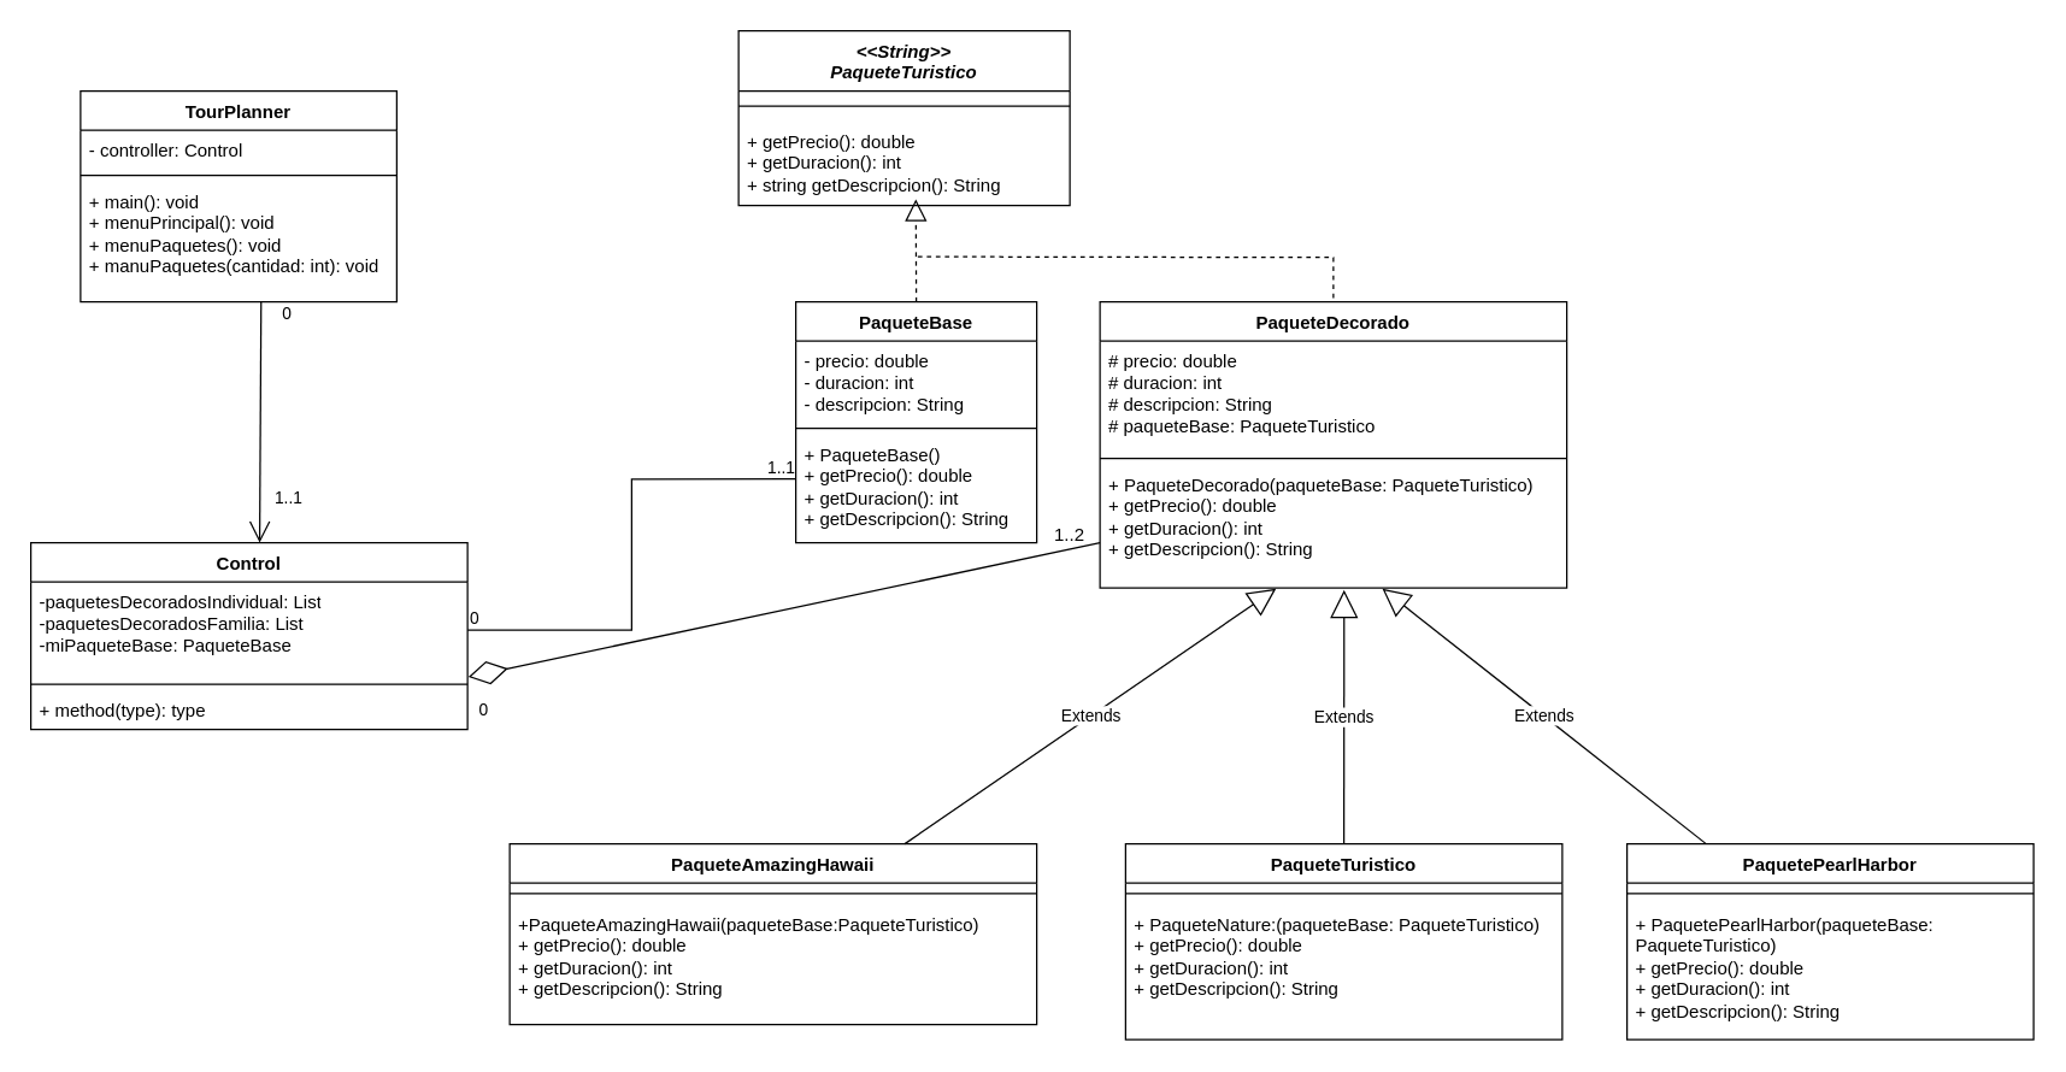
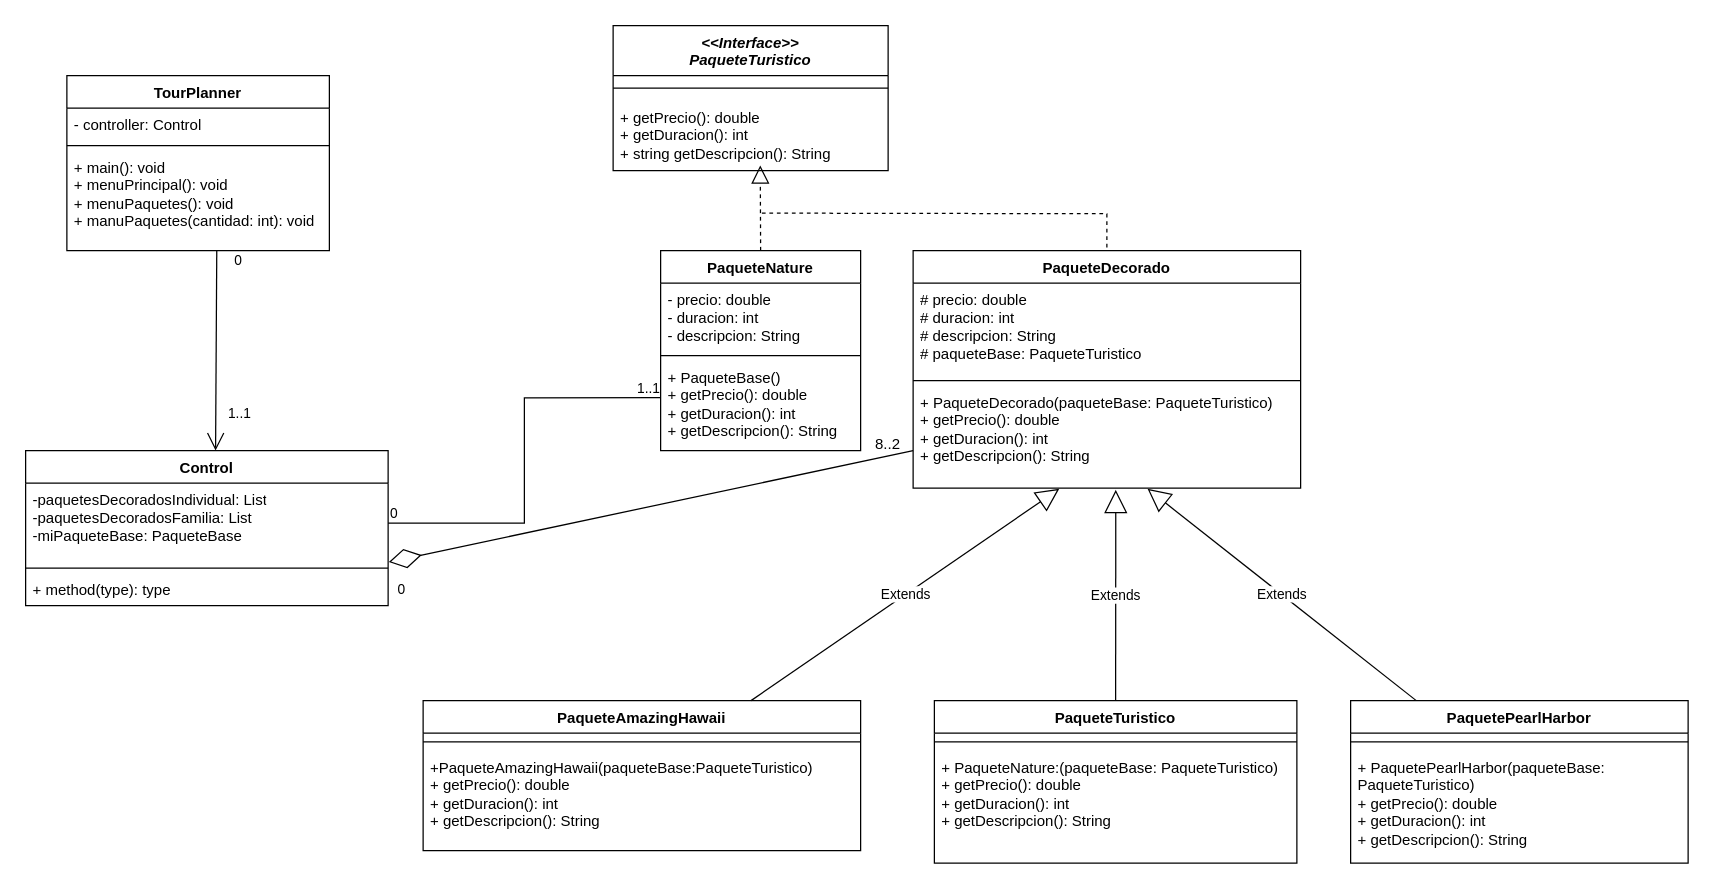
  <mxCell id="0" />
  <mxCell id="1" parent="0" />
  <mxCell id="2" value="PaqueteDecorado" style="swimlane;fontStyle=1;align=center;verticalAlign=top;childLayout=stackLayout;horizontal=1;startSize=26;horizontalStack=0;resizeParent=1;resizeParentMax=0;resizeLast=0;collapsible=1;marginBottom=0;whiteSpace=wrap;html=1;" vertex="1" parent="1"><mxGeometry x="730" y="200" width="310" height="190" as="geometry" /></mxCell>
  <mxCell id="3" value="# precio: double&lt;br&gt;# duracion: int&lt;br&gt;# descripcion: String&lt;br&gt;# paqueteBase: PaqueteTuristico" style="text;strokeColor=none;fillColor=none;align=left;verticalAlign=top;spacingLeft=4;spacingRight=4;overflow=hidden;rotatable=0;points=[[0,0.5],[1,0.5]];portConstraint=eastwest;whiteSpace=wrap;html=1;" vertex="1" parent="2"><mxGeometry y="26" width="310" height="74" as="geometry" /></mxCell>
  <mxCell id="4" value="" style="line;strokeWidth=1;fillColor=none;align=left;verticalAlign=middle;spacingTop=-1;spacingLeft=3;spacingRight=3;rotatable=0;labelPosition=right;points=[];portConstraint=eastwest;strokeColor=inherit;" vertex="1" parent="2"><mxGeometry y="100" width="310" height="8" as="geometry" /></mxCell>
  <mxCell id="5" value="+ PaqueteDecorado(paqueteBase: PaqueteTuristico)&lt;br&gt;+ getPrecio(): double&lt;br&gt;+ getDuracion(): int&lt;br&gt;+ getDescripcion(): String" style="text;strokeColor=none;fillColor=none;align=left;verticalAlign=top;spacingLeft=4;spacingRight=4;overflow=hidden;rotatable=0;points=[[0,0.5],[1,0.5]];portConstraint=eastwest;whiteSpace=wrap;html=1;" vertex="1" parent="2"><mxGeometry y="108" width="310" height="82" as="geometry" /></mxCell>
- <mxCell id="6" value="&lt;i&gt;&amp;lt;&amp;lt;String&amp;gt;&amp;gt;&lt;br&gt;PaqueteTuristico&lt;br&gt;&lt;/i&gt;" style="swimlane;fontStyle=1;align=center;verticalAlign=top;childLayout=stackLayout;horizontal=1;startSize=40;horizontalStack=0;resizeParent=1;resizeParentMax=0;resizeLast=0;collapsible=1;marginBottom=0;whiteSpace=wrap;html=1;" vertex="1" parent="1"><mxGeometry x="490" y="20" width="220" height="116" as="geometry" /></mxCell>
+ <mxCell id="6" value="&lt;i&gt;&amp;lt;&amp;lt;Interface&amp;gt;&amp;gt;&lt;br&gt;PaqueteTuristico&lt;br&gt;&lt;/i&gt;" style="swimlane;fontStyle=1;align=center;verticalAlign=top;childLayout=stackLayout;horizontal=1;startSize=40;horizontalStack=0;resizeParent=1;resizeParentMax=0;resizeLast=0;collapsible=1;marginBottom=0;whiteSpace=wrap;html=1;" vertex="1" parent="1"><mxGeometry x="490" y="20" width="220" height="116" as="geometry" /></mxCell>
  <mxCell id="7" value="" style="line;strokeWidth=1;fillColor=none;align=left;verticalAlign=middle;spacingTop=-1;spacingLeft=3;spacingRight=3;rotatable=0;labelPosition=right;points=[];portConstraint=eastwest;strokeColor=inherit;" vertex="1" parent="6"><mxGeometry y="40" width="220" height="20" as="geometry" /></mxCell>
  <mxCell id="8" value="+ getPrecio(): double&lt;br&gt;+ getDuracion(): int&lt;br&gt;+ string getDescripcion(): String" style="text;strokeColor=none;fillColor=none;align=left;verticalAlign=top;spacingLeft=4;spacingRight=4;overflow=hidden;rotatable=0;points=[[0,0.5],[1,0.5]];portConstraint=eastwest;whiteSpace=wrap;html=1;" vertex="1" parent="6"><mxGeometry y="60" width="220" height="56" as="geometry" /></mxCell>
- <mxCell id="9" value="PaqueteBase" style="swimlane;fontStyle=1;align=center;verticalAlign=top;childLayout=stackLayout;horizontal=1;startSize=26;horizontalStack=0;resizeParent=1;resizeParentMax=0;resizeLast=0;collapsible=1;marginBottom=0;whiteSpace=wrap;html=1;" vertex="1" parent="1"><mxGeometry x="528" y="200" width="160" height="160" as="geometry" /></mxCell>
+ <mxCell id="9" value="PaqueteNature" style="swimlane;fontStyle=1;align=center;verticalAlign=top;childLayout=stackLayout;horizontal=1;startSize=26;horizontalStack=0;resizeParent=1;resizeParentMax=0;resizeLast=0;collapsible=1;marginBottom=0;whiteSpace=wrap;html=1;" vertex="1" parent="1"><mxGeometry x="528" y="200" width="160" height="160" as="geometry" /></mxCell>
  <mxCell id="10" value="- precio: double&lt;br&gt;- duracion: int&lt;br&gt;- descripcion: String" style="text;strokeColor=none;fillColor=none;align=left;verticalAlign=top;spacingLeft=4;spacingRight=4;overflow=hidden;rotatable=0;points=[[0,0.5],[1,0.5]];portConstraint=eastwest;whiteSpace=wrap;html=1;" vertex="1" parent="9"><mxGeometry y="26" width="160" height="54" as="geometry" /></mxCell>
  <mxCell id="11" value="" style="line;strokeWidth=1;fillColor=none;align=left;verticalAlign=middle;spacingTop=-1;spacingLeft=3;spacingRight=3;rotatable=0;labelPosition=right;points=[];portConstraint=eastwest;strokeColor=inherit;" vertex="1" parent="9"><mxGeometry y="80" width="160" height="8" as="geometry" /></mxCell>
  <mxCell id="12" value="+ PaqueteBase()&lt;br&gt;+ getPrecio(): double&lt;br&gt;+ getDuracion(): int&lt;br&gt;+ getDescripcion(): String" style="text;strokeColor=none;fillColor=none;align=left;verticalAlign=top;spacingLeft=4;spacingRight=4;overflow=hidden;rotatable=0;points=[[0,0.5],[1,0.5]];portConstraint=eastwest;whiteSpace=wrap;html=1;" vertex="1" parent="9"><mxGeometry y="88" width="160" height="72" as="geometry" /></mxCell>
  <mxCell id="13" value="" style="endArrow=block;dashed=1;endFill=0;endSize=12;html=1;rounded=0;entryX=0.535;entryY=0.926;entryDx=0;entryDy=0;entryPerimeter=0;exitX=0.5;exitY=0;exitDx=0;exitDy=0;" edge="1" parent="1" source="9" target="8"><mxGeometry width="160" relative="1" as="geometry"><mxPoint x="604" y="370" as="sourcePoint" /><mxPoint x="764" y="370" as="targetPoint" /></mxGeometry></mxCell>
  <mxCell id="14" value="" style="endArrow=none;endFill=0;html=1;edgeStyle=orthogonalEdgeStyle;align=left;verticalAlign=top;rounded=0;entryX=0.5;entryY=0;entryDx=0;entryDy=0;dashed=1;" edge="1" parent="1" target="2"><mxGeometry x="-1" relative="1" as="geometry"><mxPoint x="609" y="170" as="sourcePoint" /><mxPoint x="769" y="170" as="targetPoint" /></mxGeometry></mxCell>
  <mxCell id="15" value="PaqueteTuristico" style="swimlane;fontStyle=1;align=center;verticalAlign=top;childLayout=stackLayout;horizontal=1;startSize=26;horizontalStack=0;resizeParent=1;resizeParentMax=0;resizeLast=0;collapsible=1;marginBottom=0;whiteSpace=wrap;html=1;" vertex="1" parent="1"><mxGeometry x="747" y="560" width="290" height="130" as="geometry" /></mxCell>
  <mxCell id="16" value="" style="line;strokeWidth=1;fillColor=none;align=left;verticalAlign=middle;spacingTop=-1;spacingLeft=3;spacingRight=3;rotatable=0;labelPosition=right;points=[];portConstraint=eastwest;strokeColor=inherit;" vertex="1" parent="15"><mxGeometry y="26" width="290" height="14" as="geometry" /></mxCell>
  <mxCell id="17" value="+ PaqueteNature:(paqueteBase: PaqueteTuristico)&lt;br&gt;+ getPrecio(): double&lt;br style=&quot;border-color: var(--border-color);&quot;&gt;+ getDuracion(): int&lt;br style=&quot;border-color: var(--border-color);&quot;&gt;+ getDescripcion(): String" style="text;strokeColor=none;fillColor=none;align=left;verticalAlign=top;spacingLeft=4;spacingRight=4;overflow=hidden;rotatable=0;points=[[0,0.5],[1,0.5]];portConstraint=eastwest;whiteSpace=wrap;html=1;" vertex="1" parent="15"><mxGeometry y="40" width="290" height="90" as="geometry" /></mxCell>
  <mxCell id="18" value="PaquetePearlHarbor" style="swimlane;fontStyle=1;align=center;verticalAlign=top;childLayout=stackLayout;horizontal=1;startSize=26;horizontalStack=0;resizeParent=1;resizeParentMax=0;resizeLast=0;collapsible=1;marginBottom=0;whiteSpace=wrap;html=1;" vertex="1" parent="1"><mxGeometry x="1080" y="560" width="270" height="130" as="geometry" /></mxCell>
  <mxCell id="19" value="" style="line;strokeWidth=1;fillColor=none;align=left;verticalAlign=middle;spacingTop=-1;spacingLeft=3;spacingRight=3;rotatable=0;labelPosition=right;points=[];portConstraint=eastwest;strokeColor=inherit;" vertex="1" parent="18"><mxGeometry y="26" width="270" height="14" as="geometry" /></mxCell>
  <mxCell id="20" value="+ PaquetePearlHarbor(paqueteBase: PaqueteTuristico)&lt;br&gt;+ getPrecio(): double&lt;br style=&quot;border-color: var(--border-color);&quot;&gt;+ getDuracion(): int&lt;br style=&quot;border-color: var(--border-color);&quot;&gt;+ getDescripcion(): String" style="text;strokeColor=none;fillColor=none;align=left;verticalAlign=top;spacingLeft=4;spacingRight=4;overflow=hidden;rotatable=0;points=[[0,0.5],[1,0.5]];portConstraint=eastwest;whiteSpace=wrap;html=1;" vertex="1" parent="18"><mxGeometry y="40" width="270" height="90" as="geometry" /></mxCell>
  <mxCell id="21" value="PaqueteAmazingHawaii" style="swimlane;fontStyle=1;align=center;verticalAlign=top;childLayout=stackLayout;horizontal=1;startSize=26;horizontalStack=0;resizeParent=1;resizeParentMax=0;resizeLast=0;collapsible=1;marginBottom=0;whiteSpace=wrap;html=1;" vertex="1" parent="1"><mxGeometry x="338" y="560" width="350" height="120" as="geometry" /></mxCell>
  <mxCell id="22" value="" style="line;strokeWidth=1;fillColor=none;align=left;verticalAlign=middle;spacingTop=-1;spacingLeft=3;spacingRight=3;rotatable=0;labelPosition=right;points=[];portConstraint=eastwest;strokeColor=inherit;" vertex="1" parent="21"><mxGeometry y="26" width="350" height="14" as="geometry" /></mxCell>
  <mxCell id="23" value="+PaqueteAmazingHawaii(paqueteBase:PaqueteTuristico)&lt;br&gt;+ getPrecio(): double&lt;br style=&quot;border-color: var(--border-color);&quot;&gt;+ getDuracion(): int&lt;br style=&quot;border-color: var(--border-color);&quot;&gt;+ getDescripcion(): String" style="text;strokeColor=none;fillColor=none;align=left;verticalAlign=top;spacingLeft=4;spacingRight=4;overflow=hidden;rotatable=0;points=[[0,0.5],[1,0.5]];portConstraint=eastwest;whiteSpace=wrap;html=1;" vertex="1" parent="21"><mxGeometry y="40" width="350" height="80" as="geometry" /></mxCell>
  <mxCell id="24" value="Extends" style="endArrow=block;endSize=16;endFill=0;html=1;rounded=0;entryX=0.523;entryY=1.017;entryDx=0;entryDy=0;entryPerimeter=0;exitX=0.5;exitY=0;exitDx=0;exitDy=0;" edge="1" parent="1" source="15" target="5"><mxGeometry width="160" relative="1" as="geometry"><mxPoint x="650" y="490" as="sourcePoint" /><mxPoint x="810" y="490" as="targetPoint" /></mxGeometry></mxCell>
  <mxCell id="25" value="Extends" style="endArrow=block;endSize=16;endFill=0;html=1;rounded=0;entryX=0.377;entryY=1.007;entryDx=0;entryDy=0;entryPerimeter=0;" edge="1" parent="1" source="21" target="5"><mxGeometry width="160" relative="1" as="geometry"><mxPoint x="688" y="580" as="sourcePoint" /><mxPoint x="765" y="401" as="targetPoint" /></mxGeometry></mxCell>
  <mxCell id="26" value="Extends" style="endArrow=block;endSize=16;endFill=0;html=1;rounded=0;entryX=0.605;entryY=1.007;entryDx=0;entryDy=0;entryPerimeter=0;" edge="1" parent="1" source="18" target="5"><mxGeometry width="160" relative="1" as="geometry"><mxPoint x="930" y="589" as="sourcePoint" /><mxPoint x="1007" y="410" as="targetPoint" /></mxGeometry></mxCell>
  <mxCell id="27" value="Control" style="swimlane;fontStyle=1;align=center;verticalAlign=top;childLayout=stackLayout;horizontal=1;startSize=26;horizontalStack=0;resizeParent=1;resizeParentMax=0;resizeLast=0;collapsible=1;marginBottom=0;whiteSpace=wrap;html=1;" vertex="1" parent="1"><mxGeometry x="20" y="360" width="290" height="124" as="geometry" /></mxCell>
  <mxCell id="28" value="-paquetesDecoradosIndividual: List&lt;br&gt;-paquetesDecoradosFamilia: List&lt;br&gt;-miPaqueteBase: PaqueteBase&lt;br&gt;" style="text;strokeColor=none;fillColor=none;align=left;verticalAlign=top;spacingLeft=4;spacingRight=4;overflow=hidden;rotatable=0;points=[[0,0.5],[1,0.5]];portConstraint=eastwest;whiteSpace=wrap;html=1;" vertex="1" parent="27"><mxGeometry y="26" width="290" height="64" as="geometry" /></mxCell>
  <mxCell id="29" value="" style="line;strokeWidth=1;fillColor=none;align=left;verticalAlign=middle;spacingTop=-1;spacingLeft=3;spacingRight=3;rotatable=0;labelPosition=right;points=[];portConstraint=eastwest;strokeColor=inherit;" vertex="1" parent="27"><mxGeometry y="90" width="290" height="8" as="geometry" /></mxCell>
  <mxCell id="30" value="+ method(type): type" style="text;strokeColor=none;fillColor=none;align=left;verticalAlign=top;spacingLeft=4;spacingRight=4;overflow=hidden;rotatable=0;points=[[0,0.5],[1,0.5]];portConstraint=eastwest;whiteSpace=wrap;html=1;" vertex="1" parent="27"><mxGeometry y="98" width="290" height="26" as="geometry" /></mxCell>
  <mxCell id="31" value="TourPlanner" style="swimlane;fontStyle=1;align=center;verticalAlign=top;childLayout=stackLayout;horizontal=1;startSize=26;horizontalStack=0;resizeParent=1;resizeParentMax=0;resizeLast=0;collapsible=1;marginBottom=0;whiteSpace=wrap;html=1;" vertex="1" parent="1"><mxGeometry x="53" y="60" width="210" height="140" as="geometry" /></mxCell>
  <mxCell id="32" value="- controller: Control" style="text;strokeColor=none;fillColor=none;align=left;verticalAlign=top;spacingLeft=4;spacingRight=4;overflow=hidden;rotatable=0;points=[[0,0.5],[1,0.5]];portConstraint=eastwest;whiteSpace=wrap;html=1;" vertex="1" parent="31"><mxGeometry y="26" width="210" height="26" as="geometry" /></mxCell>
  <mxCell id="33" value="" style="line;strokeWidth=1;fillColor=none;align=left;verticalAlign=middle;spacingTop=-1;spacingLeft=3;spacingRight=3;rotatable=0;labelPosition=right;points=[];portConstraint=eastwest;strokeColor=inherit;" vertex="1" parent="31"><mxGeometry y="52" width="210" height="8" as="geometry" /></mxCell>
  <mxCell id="34" value="+ main(): void&lt;br&gt;+ menuPrincipal(): void&lt;br&gt;+ menuPaquetes(): void&lt;br&gt;+ manuPaquetes(cantidad: int): void" style="text;strokeColor=none;fillColor=none;align=left;verticalAlign=top;spacingLeft=4;spacingRight=4;overflow=hidden;rotatable=0;points=[[0,0.5],[1,0.5]];portConstraint=eastwest;whiteSpace=wrap;html=1;" vertex="1" parent="31"><mxGeometry y="60" width="210" height="80" as="geometry" /></mxCell>
  <mxCell id="35" value="" style="endArrow=diamondThin;endFill=0;endSize=24;html=1;rounded=0;entryX=1.002;entryY=0.987;entryDx=0;entryDy=0;entryPerimeter=0;" edge="1" parent="1" target="28"><mxGeometry width="160" relative="1" as="geometry"><mxPoint x="730" y="360" as="sourcePoint" /><mxPoint x="660" y="460" as="targetPoint" /></mxGeometry></mxCell>
  <mxCell id="36" value="" style="endArrow=none;html=1;edgeStyle=orthogonalEdgeStyle;rounded=0;exitX=1;exitY=0.5;exitDx=0;exitDy=0;entryX=0;entryY=0.412;entryDx=0;entryDy=0;entryPerimeter=0;" edge="1" parent="1" source="28" target="12"><mxGeometry relative="1" as="geometry"><mxPoint x="330" y="400" as="sourcePoint" /><mxPoint x="490" y="400" as="targetPoint" /></mxGeometry></mxCell>
  <mxCell id="37" value="0" style="edgeLabel;resizable=0;html=1;align=left;verticalAlign=bottom;" connectable="0" vertex="1" parent="36"><mxGeometry x="-1" relative="1" as="geometry" /></mxCell>
  <mxCell id="38" value="1..1" style="edgeLabel;resizable=0;html=1;align=right;verticalAlign=bottom;" connectable="0" vertex="1" parent="36"><mxGeometry x="1" relative="1" as="geometry" /></mxCell>
  <mxCell id="39" value="" style="endArrow=open;endFill=1;endSize=12;html=1;rounded=0;exitX=0.571;exitY=1;exitDx=0;exitDy=0;entryX=0.524;entryY=0;entryDx=0;entryDy=0;entryPerimeter=0;exitPerimeter=0;" edge="1" parent="1" source="34" target="27"><mxGeometry width="160" relative="1" as="geometry"><mxPoint x="310" y="120" as="sourcePoint" /><mxPoint x="470" y="120" as="targetPoint" /><Array as="points" /></mxGeometry></mxCell>
  <mxCell id="40" value="0" style="edgeLabel;html=1;align=center;verticalAlign=middle;resizable=0;points=[];" connectable="0" vertex="1" parent="39"><mxGeometry x="-0.898" relative="1" as="geometry"><mxPoint x="17" as="offset" /></mxGeometry></mxCell>
  <mxCell id="41" value="1..1" style="edgeLabel;html=1;align=center;verticalAlign=middle;resizable=0;points=[];" connectable="0" vertex="1" parent="39"><mxGeometry x="0.752" relative="1" as="geometry"><mxPoint x="18" y="-10" as="offset" /></mxGeometry></mxCell>
- <mxCell id="42" value="1..2" style="text;html=1;strokeColor=none;fillColor=none;align=center;verticalAlign=middle;whiteSpace=wrap;rounded=0;" vertex="1" parent="1"><mxGeometry x="680" y="340" width="60" height="30" as="geometry" /></mxCell>
+ <mxCell id="42" value="8..2" style="text;html=1;strokeColor=none;fillColor=none;align=center;verticalAlign=middle;whiteSpace=wrap;rounded=0;" vertex="1" parent="1"><mxGeometry x="680" y="340" width="60" height="30" as="geometry" /></mxCell>
  <mxCell id="43" value="0" style="edgeLabel;resizable=0;html=1;align=left;verticalAlign=bottom;" connectable="0" vertex="1" parent="1"><mxGeometry x="320" y="440" as="geometry"><mxPoint x="-4" y="39" as="offset" /></mxGeometry></mxCell>
